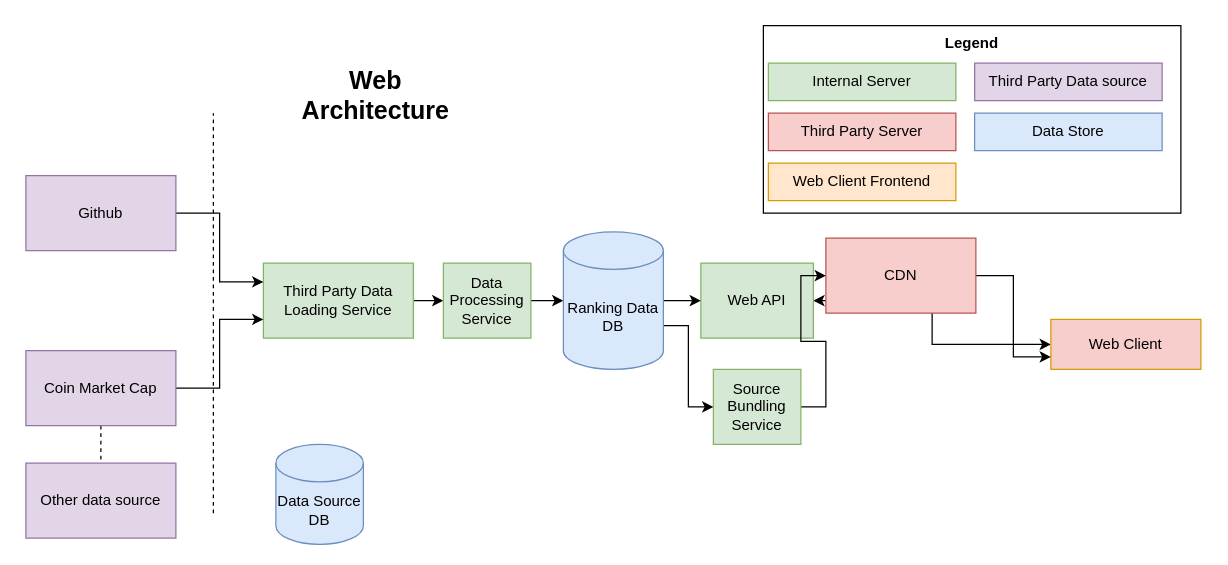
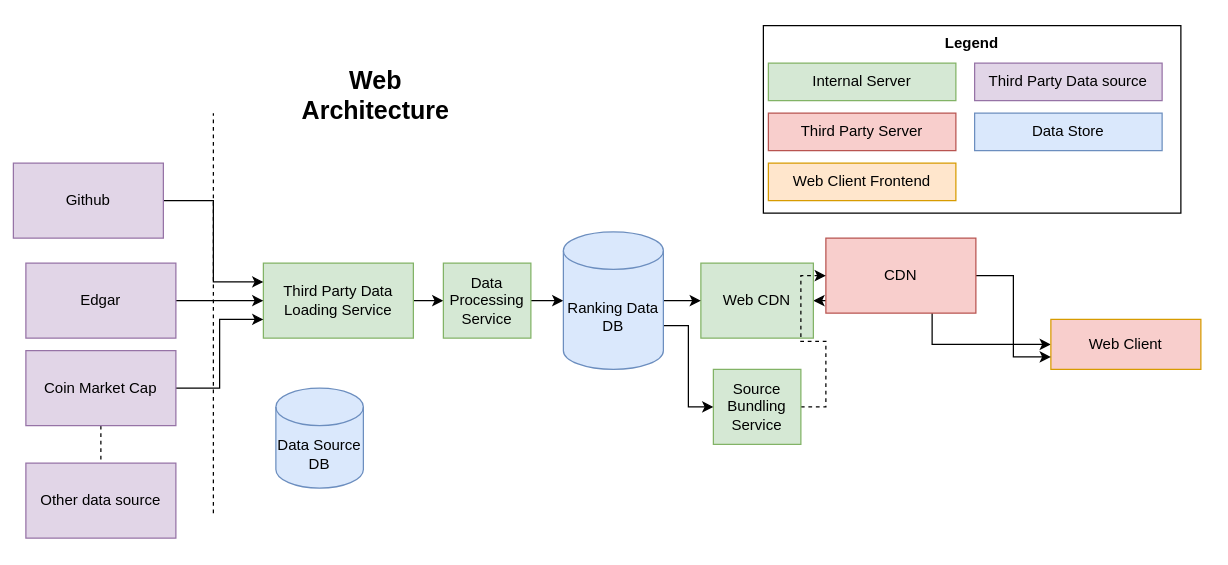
  <mxCell id="0" />
  <mxCell id="1" parent="0" />
  <mxCell id="2" style="edgeStyle=orthogonalEdgeStyle;rounded=0;orthogonalLoop=1;jettySize=auto;html=1;exitX=1;exitY=0.5;exitDx=0;exitDy=0;entryX=0;entryY=0.5;entryDx=0;entryDy=0;startArrow=none;startFill=0;endArrow=classic;endFill=1;" edge="1" parent="1" source="3" target="25"><mxGeometry relative="1" as="geometry" /></mxCell>
  <mxCell id="3" value="Third Party Data Loading Service" style="rounded=0;whiteSpace=wrap;html=1;fillColor=#d5e8d4;strokeColor=#82b366;" vertex="1" parent="1"><mxGeometry x="210" y="210" width="120" height="60" as="geometry" /></mxCell>
+ <mxCell id="4" style="edgeStyle=orthogonalEdgeStyle;rounded=0;orthogonalLoop=1;jettySize=auto;html=1;exitX=1;exitY=0.5;exitDx=0;exitDy=0;entryX=0;entryY=0.5;entryDx=0;entryDy=0;" edge="1" parent="1" source="5" target="3"><mxGeometry relative="1" as="geometry" /></mxCell>
+ <mxCell id="5" value="Edgar" style="rounded=0;whiteSpace=wrap;html=1;fillColor=#e1d5e7;strokeColor=#9673a6;" vertex="1" parent="1"><mxGeometry x="20" y="210" width="120" height="60" as="geometry" /></mxCell>
  <mxCell id="6" style="edgeStyle=orthogonalEdgeStyle;rounded=0;orthogonalLoop=1;jettySize=auto;html=1;exitX=1;exitY=0.5;exitDx=0;exitDy=0;entryX=0;entryY=0.25;entryDx=0;entryDy=0;" edge="1" parent="1" source="7" target="3"><mxGeometry relative="1" as="geometry" /></mxCell>
- <mxCell id="7" value="Github" style="rounded=0;whiteSpace=wrap;html=1;fillColor=#e1d5e7;strokeColor=#9673a6;" vertex="1" parent="1"><mxGeometry x="20" y="140" width="120" height="60" as="geometry" /></mxCell>
+ <mxCell id="7" value="Github" style="rounded=0;whiteSpace=wrap;html=1;fillColor=#e1d5e7;strokeColor=#9673a6;" vertex="1" parent="1"><mxGeometry x="10" y="130" width="120" height="60" as="geometry" /></mxCell>
  <mxCell id="8" style="edgeStyle=orthogonalEdgeStyle;rounded=0;orthogonalLoop=1;jettySize=auto;html=1;exitX=1;exitY=0.5;exitDx=0;exitDy=0;entryX=0;entryY=0.75;entryDx=0;entryDy=0;" edge="1" parent="1" source="10" target="3"><mxGeometry relative="1" as="geometry" /></mxCell>
  <mxCell id="9" style="edgeStyle=orthogonalEdgeStyle;rounded=0;orthogonalLoop=1;jettySize=auto;html=1;exitX=0.5;exitY=1;exitDx=0;exitDy=0;entryX=0.5;entryY=0;entryDx=0;entryDy=0;endArrow=none;endFill=0;dashed=1;" edge="1" parent="1" source="10" target="16"><mxGeometry relative="1" as="geometry" /></mxCell>
  <mxCell id="10" value="Coin Market Cap" style="rounded=0;whiteSpace=wrap;html=1;fillColor=#e1d5e7;strokeColor=#9673a6;" vertex="1" parent="1"><mxGeometry x="20" y="280" width="120" height="60" as="geometry" /></mxCell>
  <mxCell id="11" value="" style="endArrow=none;dashed=1;html=1;rounded=0;" edge="1" parent="1"><mxGeometry width="50" height="50" relative="1" as="geometry"><mxPoint x="170" y="410" as="sourcePoint" /><mxPoint x="170" y="90" as="targetPoint" /></mxGeometry></mxCell>
  <mxCell id="12" value="&lt;b&gt;Legend&lt;/b&gt;" style="rounded=0;whiteSpace=wrap;html=1;verticalAlign=top;" vertex="1" parent="1"><mxGeometry x="610" y="20" width="334" height="150" as="geometry" /></mxCell>
  <mxCell id="13" value="Third Party Data source" style="rounded=0;whiteSpace=wrap;html=1;verticalAlign=middle;fillColor=#e1d5e7;strokeColor=#9673a6;" vertex="1" parent="1"><mxGeometry x="779" y="50" width="150" height="30" as="geometry" /></mxCell>
  <mxCell id="14" value="Internal Server" style="rounded=0;whiteSpace=wrap;html=1;verticalAlign=middle;fillColor=#d5e8d4;strokeColor=#82b366;" vertex="1" parent="1"><mxGeometry x="614" y="50" width="150" height="30" as="geometry" /></mxCell>
  <mxCell id="15" value="Data Store" style="rounded=0;whiteSpace=wrap;html=1;verticalAlign=middle;fillColor=#dae8fc;strokeColor=#6c8ebf;" vertex="1" parent="1"><mxGeometry x="779" y="90" width="150" height="30" as="geometry" /></mxCell>
  <mxCell id="16" value="Other data source" style="rounded=0;whiteSpace=wrap;html=1;fillColor=#e1d5e7;strokeColor=#9673a6;" vertex="1" parent="1"><mxGeometry x="20" y="370" width="120" height="60" as="geometry" /></mxCell>
  <mxCell id="17" style="edgeStyle=orthogonalEdgeStyle;rounded=0;orthogonalLoop=1;jettySize=auto;html=1;exitX=1;exitY=0.5;exitDx=0;exitDy=0;entryX=0;entryY=0.5;entryDx=0;entryDy=0;startArrow=classic;startFill=1;endArrow=classic;endFill=1;" edge="1" parent="1" source="18" target="20"><mxGeometry relative="1" as="geometry" /></mxCell>
- <mxCell id="18" value="Web API" style="rounded=0;whiteSpace=wrap;html=1;verticalAlign=middle;fillColor=#d5e8d4;strokeColor=#82b366;" vertex="1" parent="1"><mxGeometry x="560" y="210" width="90" height="60" as="geometry" /></mxCell>
+ <mxCell id="18" value="Web CDN" style="rounded=0;whiteSpace=wrap;html=1;verticalAlign=middle;fillColor=#d5e8d4;strokeColor=#82b366;" vertex="1" parent="1"><mxGeometry x="560" y="210" width="90" height="60" as="geometry" /></mxCell>
  <mxCell id="19" value="Web Client Frontend" style="rounded=0;whiteSpace=wrap;html=1;verticalAlign=middle;fillColor=#ffe6cc;strokeColor=#d79b00;" vertex="1" parent="1"><mxGeometry x="614" y="130" width="150" height="30" as="geometry" /></mxCell>
  <mxCell id="20" value="Web Client" style="rounded=0;whiteSpace=wrap;html=1;verticalAlign=middle;fillColor=#f8cecc;strokeColor=#d79b00;" vertex="1" parent="1"><mxGeometry x="840" y="255" width="120" height="40" as="geometry" /></mxCell>
  <mxCell id="21" style="edgeStyle=orthogonalEdgeStyle;rounded=0;orthogonalLoop=1;jettySize=auto;html=1;exitX=1;exitY=0.5;exitDx=0;exitDy=0;entryX=0;entryY=0.75;entryDx=0;entryDy=0;startArrow=none;startFill=0;endArrow=classic;endFill=1;" edge="1" parent="1" source="22" target="20"><mxGeometry relative="1" as="geometry" /></mxCell>
  <mxCell id="22" value="CDN" style="rounded=0;whiteSpace=wrap;html=1;verticalAlign=middle;fillColor=#f8cecc;strokeColor=#b85450;" vertex="1" parent="1"><mxGeometry x="660" y="190" width="120" height="60" as="geometry" /></mxCell>
  <mxCell id="23" value="Third Party Server" style="rounded=0;whiteSpace=wrap;html=1;verticalAlign=middle;fillColor=#f8cecc;strokeColor=#b85450;" vertex="1" parent="1"><mxGeometry x="614" y="90" width="150" height="30" as="geometry" /></mxCell>
  <mxCell id="24" style="edgeStyle=orthogonalEdgeStyle;rounded=0;orthogonalLoop=1;jettySize=auto;html=1;exitX=1;exitY=0.5;exitDx=0;exitDy=0;entryX=0;entryY=0.5;entryDx=0;entryDy=0;entryPerimeter=0;startArrow=none;startFill=0;endArrow=classic;endFill=1;" edge="1" parent="1" source="25" target="30"><mxGeometry relative="1" as="geometry" /></mxCell>
  <mxCell id="25" value="Data Processing Service" style="rounded=0;whiteSpace=wrap;html=1;verticalAlign=middle;fillColor=#d5e8d4;strokeColor=#82b366;" vertex="1" parent="1"><mxGeometry x="354" y="210" width="70" height="60" as="geometry" /></mxCell>
- <mxCell id="26" style="edgeStyle=orthogonalEdgeStyle;rounded=0;orthogonalLoop=1;jettySize=auto;html=1;exitX=1;exitY=0.5;exitDx=0;exitDy=0;entryX=0;entryY=0.5;entryDx=0;entryDy=0;startArrow=none;startFill=0;endArrow=classic;endFill=1;" edge="1" parent="1" source="27" target="22"><mxGeometry relative="1" as="geometry" /></mxCell>
+ <mxCell id="26" style="edgeStyle=orthogonalEdgeStyle;rounded=0;orthogonalLoop=1;jettySize=auto;html=1;exitX=1;exitY=0.5;exitDx=0;exitDy=0;entryX=0;entryY=0.5;entryDx=0;entryDy=0;startArrow=none;startFill=0;endArrow=classic;endFill=1;dashed=1;" edge="1" parent="1" source="27" target="22"><mxGeometry relative="1" as="geometry" /></mxCell>
  <mxCell id="27" value="Source Bundling Service" style="rounded=0;whiteSpace=wrap;html=1;verticalAlign=middle;fillColor=#d5e8d4;strokeColor=#82b366;" vertex="1" parent="1"><mxGeometry x="570" y="295" width="70" height="60" as="geometry" /></mxCell>
  <mxCell id="28" style="edgeStyle=orthogonalEdgeStyle;rounded=0;orthogonalLoop=1;jettySize=auto;html=1;exitX=1;exitY=0.5;exitDx=0;exitDy=0;exitPerimeter=0;entryX=0;entryY=0.5;entryDx=0;entryDy=0;startArrow=none;startFill=0;endArrow=classic;endFill=1;" edge="1" parent="1" source="30" target="18"><mxGeometry relative="1" as="geometry" /></mxCell>
  <mxCell id="29" style="edgeStyle=orthogonalEdgeStyle;rounded=0;orthogonalLoop=1;jettySize=auto;html=1;exitX=1;exitY=0;exitDx=0;exitDy=75;exitPerimeter=0;startArrow=none;startFill=0;endArrow=classic;endFill=1;" edge="1" parent="1" source="30" target="27"><mxGeometry relative="1" as="geometry" /></mxCell>
  <mxCell id="30" value="Ranking Data DB" style="shape=cylinder3;whiteSpace=wrap;html=1;boundedLbl=1;backgroundOutline=1;size=15;fillColor=#dae8fc;strokeColor=#6c8ebf;" vertex="1" parent="1"><mxGeometry x="450" y="185" width="80" height="110" as="geometry" /></mxCell>
- <mxCell id="31" value="Data Source DB" style="shape=cylinder3;whiteSpace=wrap;html=1;boundedLbl=1;backgroundOutline=1;size=15;fillColor=#dae8fc;strokeColor=#6c8ebf;" vertex="1" parent="1"><mxGeometry x="220" y="355" width="70" height="80" as="geometry" /></mxCell>
+ <mxCell id="31" value="Data Source DB" style="shape=cylinder3;whiteSpace=wrap;html=1;boundedLbl=1;backgroundOutline=1;size=15;fillColor=#dae8fc;strokeColor=#6c8ebf;" vertex="1" parent="1"><mxGeometry x="220" y="310" width="70" height="80" as="geometry" /></mxCell>
  <mxCell id="32" value="&lt;b style=&quot;font-size: 20px;&quot;&gt;Web Architecture&lt;/b&gt;" style="text;html=1;strokeColor=none;fillColor=none;align=center;verticalAlign=middle;whiteSpace=wrap;rounded=0;fontSize=20;" vertex="1" parent="1"><mxGeometry x="270" y="60" width="60" height="30" as="geometry" /></mxCell>
